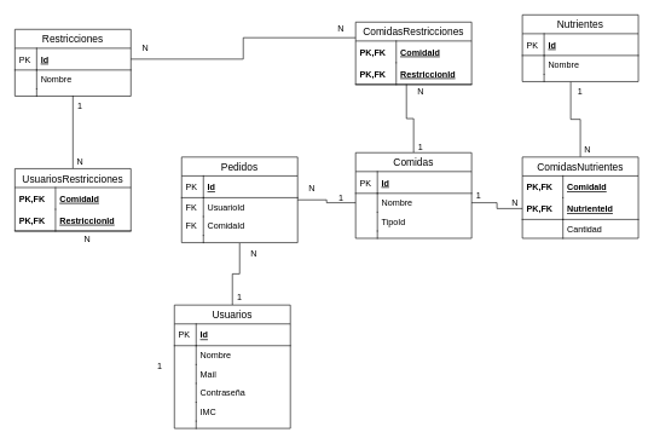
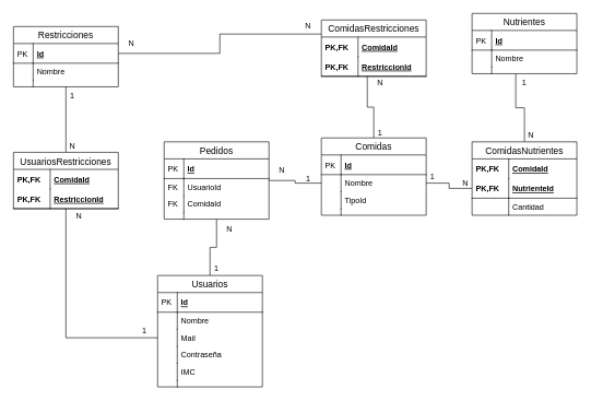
  <mxCell id="0" />
  <mxCell id="1" parent="0" />
  <mxCell id="2" style="edgeStyle=orthogonalEdgeStyle;rounded=0;orthogonalLoop=1;jettySize=auto;html=1;exitX=0.5;exitY=0;exitDx=0;exitDy=0;entryX=0.438;entryY=0.993;entryDx=0;entryDy=0;entryPerimeter=0;endArrow=none;endFill=0;" edge="1" parent="1" source="3" target="44"><mxGeometry relative="1" as="geometry" /></mxCell>
  <mxCell id="3" value="Comidas" style="swimlane;fontStyle=0;childLayout=stackLayout;horizontal=1;startSize=26;horizontalStack=0;resizeParent=1;resizeParentMax=0;resizeLast=0;collapsible=1;marginBottom=0;align=center;fontSize=14;" vertex="1" parent="1"><mxGeometry x="490" y="210" width="160" height="118" as="geometry" /></mxCell>
  <mxCell id="4" value="Id" style="shape=partialRectangle;top=0;left=0;right=0;bottom=1;align=left;verticalAlign=middle;fillColor=none;spacingLeft=34;spacingRight=4;overflow=hidden;rotatable=0;points=[[0,0.5],[1,0.5]];portConstraint=eastwest;dropTarget=0;fontStyle=5;fontSize=12;" vertex="1" parent="3"><mxGeometry y="26" width="160" height="30" as="geometry" /></mxCell>
  <mxCell id="5" value="PK" style="shape=partialRectangle;top=0;left=0;bottom=0;fillColor=none;align=left;verticalAlign=middle;spacingLeft=4;spacingRight=4;overflow=hidden;rotatable=0;points=[];portConstraint=eastwest;part=1;fontSize=12;" vertex="1" connectable="0" parent="4"><mxGeometry width="30" height="30" as="geometry" /></mxCell>
  <mxCell id="6" value="Nombre" style="shape=partialRectangle;top=0;left=0;right=0;bottom=0;align=left;verticalAlign=top;fillColor=none;spacingLeft=34;spacingRight=4;overflow=hidden;rotatable=0;points=[[0,0.5],[1,0.5]];portConstraint=eastwest;dropTarget=0;fontSize=12;" vertex="1" parent="3"><mxGeometry y="56" width="160" height="26" as="geometry" /></mxCell>
  <mxCell id="7" value="" style="shape=partialRectangle;top=0;left=0;bottom=0;fillColor=none;align=left;verticalAlign=top;spacingLeft=4;spacingRight=4;overflow=hidden;rotatable=0;points=[];portConstraint=eastwest;part=1;fontSize=12;" vertex="1" connectable="0" parent="6"><mxGeometry width="30" height="26" as="geometry" /></mxCell>
  <mxCell id="8" value="TipoId" style="shape=partialRectangle;top=0;left=0;right=0;bottom=0;align=left;verticalAlign=top;fillColor=none;spacingLeft=34;spacingRight=4;overflow=hidden;rotatable=0;points=[[0,0.5],[1,0.5]];portConstraint=eastwest;dropTarget=0;fontSize=12;" vertex="1" parent="3"><mxGeometry y="82" width="160" height="26" as="geometry" /></mxCell>
  <mxCell id="9" value="" style="shape=partialRectangle;top=0;left=0;bottom=0;fillColor=none;align=left;verticalAlign=top;spacingLeft=4;spacingRight=4;overflow=hidden;rotatable=0;points=[];portConstraint=eastwest;part=1;fontSize=12;" vertex="1" connectable="0" parent="8"><mxGeometry width="30" height="26" as="geometry" /></mxCell>
  <mxCell id="10" value="" style="shape=partialRectangle;top=0;left=0;right=0;bottom=0;align=left;verticalAlign=top;fillColor=none;spacingLeft=34;spacingRight=4;overflow=hidden;rotatable=0;points=[[0,0.5],[1,0.5]];portConstraint=eastwest;dropTarget=0;fontSize=12;" vertex="1" parent="3"><mxGeometry y="108" width="160" height="10" as="geometry" /></mxCell>
  <mxCell id="11" value="" style="shape=partialRectangle;top=0;left=0;bottom=0;fillColor=none;align=left;verticalAlign=top;spacingLeft=4;spacingRight=4;overflow=hidden;rotatable=0;points=[];portConstraint=eastwest;part=1;fontSize=12;" vertex="1" connectable="0" parent="10"><mxGeometry width="30" height="10" as="geometry" /></mxCell>
  <mxCell id="12" style="edgeStyle=orthogonalEdgeStyle;rounded=0;orthogonalLoop=1;jettySize=auto;html=1;exitX=0.5;exitY=0;exitDx=0;exitDy=0;entryX=0.5;entryY=1.068;entryDx=0;entryDy=0;entryPerimeter=0;endArrow=none;endFill=0;" edge="1" parent="1" source="13" target="61"><mxGeometry relative="1" as="geometry" /></mxCell>
  <mxCell id="13" value="Usuarios" style="swimlane;fontStyle=0;childLayout=stackLayout;horizontal=1;startSize=26;horizontalStack=0;resizeParent=1;resizeParentMax=0;resizeLast=0;collapsible=1;marginBottom=0;align=center;fontSize=14;" vertex="1" parent="1"><mxGeometry x="240" y="420" width="160" height="170" as="geometry" /></mxCell>
  <mxCell id="14" value="Id" style="shape=partialRectangle;top=0;left=0;right=0;bottom=1;align=left;verticalAlign=middle;fillColor=none;spacingLeft=34;spacingRight=4;overflow=hidden;rotatable=0;points=[[0,0.5],[1,0.5]];portConstraint=eastwest;dropTarget=0;fontStyle=5;fontSize=12;" vertex="1" parent="13"><mxGeometry y="26" width="160" height="30" as="geometry" /></mxCell>
  <mxCell id="15" value="PK" style="shape=partialRectangle;top=0;left=0;bottom=0;fillColor=none;align=left;verticalAlign=middle;spacingLeft=4;spacingRight=4;overflow=hidden;rotatable=0;points=[];portConstraint=eastwest;part=1;fontSize=12;" vertex="1" connectable="0" parent="14"><mxGeometry width="30" height="30" as="geometry" /></mxCell>
  <mxCell id="16" value="Nombre" style="shape=partialRectangle;top=0;left=0;right=0;bottom=0;align=left;verticalAlign=top;fillColor=none;spacingLeft=34;spacingRight=4;overflow=hidden;rotatable=0;points=[[0,0.5],[1,0.5]];portConstraint=eastwest;dropTarget=0;fontSize=12;" vertex="1" parent="13"><mxGeometry y="56" width="160" height="26" as="geometry" /></mxCell>
  <mxCell id="17" value="" style="shape=partialRectangle;top=0;left=0;bottom=0;fillColor=none;align=left;verticalAlign=top;spacingLeft=4;spacingRight=4;overflow=hidden;rotatable=0;points=[];portConstraint=eastwest;part=1;fontSize=12;" vertex="1" connectable="0" parent="16"><mxGeometry width="30" height="26" as="geometry" /></mxCell>
  <mxCell id="18" value="Mail" style="shape=partialRectangle;top=0;left=0;right=0;bottom=0;align=left;verticalAlign=top;fillColor=none;spacingLeft=34;spacingRight=4;overflow=hidden;rotatable=0;points=[[0,0.5],[1,0.5]];portConstraint=eastwest;dropTarget=0;fontSize=12;" vertex="1" parent="13"><mxGeometry y="82" width="160" height="26" as="geometry" /></mxCell>
  <mxCell id="19" value="" style="shape=partialRectangle;top=0;left=0;bottom=0;fillColor=none;align=left;verticalAlign=top;spacingLeft=4;spacingRight=4;overflow=hidden;rotatable=0;points=[];portConstraint=eastwest;part=1;fontSize=12;" vertex="1" connectable="0" parent="18"><mxGeometry width="30" height="26" as="geometry" /></mxCell>
  <mxCell id="20" value="Contraseña" style="shape=partialRectangle;top=0;left=0;right=0;bottom=0;align=left;verticalAlign=top;fillColor=none;spacingLeft=34;spacingRight=4;overflow=hidden;rotatable=0;points=[[0,0.5],[1,0.5]];portConstraint=eastwest;dropTarget=0;fontSize=12;" vertex="1" parent="13"><mxGeometry y="108" width="160" height="26" as="geometry" /></mxCell>
  <mxCell id="21" value="" style="shape=partialRectangle;top=0;left=0;bottom=0;fillColor=none;align=left;verticalAlign=top;spacingLeft=4;spacingRight=4;overflow=hidden;rotatable=0;points=[];portConstraint=eastwest;part=1;fontSize=12;" vertex="1" connectable="0" parent="20"><mxGeometry width="30" height="26" as="geometry" /></mxCell>
  <mxCell id="22" value="IMC" style="shape=partialRectangle;top=0;left=0;right=0;bottom=0;align=left;verticalAlign=top;fillColor=none;spacingLeft=34;spacingRight=4;overflow=hidden;rotatable=0;points=[[0,0.5],[1,0.5]];portConstraint=eastwest;dropTarget=0;fontSize=12;" vertex="1" parent="13"><mxGeometry y="134" width="160" height="26" as="geometry" /></mxCell>
  <mxCell id="23" value="" style="shape=partialRectangle;top=0;left=0;bottom=0;fillColor=none;align=left;verticalAlign=top;spacingLeft=4;spacingRight=4;overflow=hidden;rotatable=0;points=[];portConstraint=eastwest;part=1;fontSize=12;" vertex="1" connectable="0" parent="22"><mxGeometry width="30" height="26" as="geometry" /></mxCell>
  <mxCell id="24" value="" style="shape=partialRectangle;top=0;left=0;right=0;bottom=0;align=left;verticalAlign=top;fillColor=none;spacingLeft=34;spacingRight=4;overflow=hidden;rotatable=0;points=[[0,0.5],[1,0.5]];portConstraint=eastwest;dropTarget=0;fontSize=12;" vertex="1" parent="13"><mxGeometry y="160" width="160" height="10" as="geometry" /></mxCell>
  <mxCell id="25" value="" style="shape=partialRectangle;top=0;left=0;bottom=0;fillColor=none;align=left;verticalAlign=top;spacingLeft=4;spacingRight=4;overflow=hidden;rotatable=0;points=[];portConstraint=eastwest;part=1;fontSize=12;" vertex="1" connectable="0" parent="24"><mxGeometry width="30" height="10" as="geometry" /></mxCell>
  <mxCell id="26" style="edgeStyle=orthogonalEdgeStyle;rounded=0;orthogonalLoop=1;jettySize=auto;html=1;entryX=0.417;entryY=1.046;entryDx=0;entryDy=0;entryPerimeter=0;endArrow=none;endFill=0;" edge="1" parent="1" source="27" target="39"><mxGeometry relative="1" as="geometry" /></mxCell>
  <mxCell id="27" value="ComidasNutrientes" style="swimlane;fontStyle=0;childLayout=stackLayout;horizontal=1;startSize=26;horizontalStack=0;resizeParent=1;resizeParentMax=0;resizeLast=0;collapsible=1;marginBottom=0;align=center;fontSize=14;" vertex="1" parent="1"><mxGeometry x="720" y="216" width="160" height="112" as="geometry" /></mxCell>
  <mxCell id="28" value="ComidaId" style="shape=partialRectangle;top=0;left=0;right=0;bottom=0;align=left;verticalAlign=middle;fillColor=none;spacingLeft=60;spacingRight=4;overflow=hidden;rotatable=0;points=[[0,0.5],[1,0.5]];portConstraint=eastwest;dropTarget=0;fontStyle=5;fontSize=12;" vertex="1" parent="27"><mxGeometry y="26" width="160" height="30" as="geometry" /></mxCell>
  <mxCell id="29" value="PK,FK" style="shape=partialRectangle;fontStyle=1;top=0;left=0;bottom=0;fillColor=none;align=left;verticalAlign=middle;spacingLeft=4;spacingRight=4;overflow=hidden;rotatable=0;points=[];portConstraint=eastwest;part=1;fontSize=12;" vertex="1" connectable="0" parent="28"><mxGeometry width="56" height="30" as="geometry" /></mxCell>
  <mxCell id="30" value="NutrienteId" style="shape=partialRectangle;top=0;left=0;right=0;bottom=1;align=left;verticalAlign=middle;fillColor=none;spacingLeft=60;spacingRight=4;overflow=hidden;rotatable=0;points=[[0,0.5],[1,0.5]];portConstraint=eastwest;dropTarget=0;fontStyle=5;fontSize=12;" vertex="1" parent="27"><mxGeometry y="56" width="160" height="30" as="geometry" /></mxCell>
  <mxCell id="31" value="PK,FK" style="shape=partialRectangle;fontStyle=1;top=0;left=0;bottom=0;fillColor=none;align=left;verticalAlign=middle;spacingLeft=4;spacingRight=4;overflow=hidden;rotatable=0;points=[];portConstraint=eastwest;part=1;fontSize=12;" vertex="1" connectable="0" parent="30"><mxGeometry width="56" height="30" as="geometry" /></mxCell>
  <mxCell id="32" value="Cantidad" style="shape=partialRectangle;top=0;left=0;right=0;bottom=0;align=left;verticalAlign=top;fillColor=none;spacingLeft=60;spacingRight=4;overflow=hidden;rotatable=0;points=[[0,0.5],[1,0.5]];portConstraint=eastwest;dropTarget=0;fontSize=12;" vertex="1" parent="27"><mxGeometry y="86" width="160" height="26" as="geometry" /></mxCell>
  <mxCell id="33" value="" style="shape=partialRectangle;top=0;left=0;bottom=0;fillColor=none;align=left;verticalAlign=top;spacingLeft=4;spacingRight=4;overflow=hidden;rotatable=0;points=[];portConstraint=eastwest;part=1;fontSize=12;" vertex="1" connectable="0" parent="32"><mxGeometry width="56" height="26" as="geometry" /></mxCell>
  <mxCell id="34" value="Nutrientes" style="swimlane;fontStyle=0;childLayout=stackLayout;horizontal=1;startSize=26;horizontalStack=0;resizeParent=1;resizeParentMax=0;resizeLast=0;collapsible=1;marginBottom=0;align=center;fontSize=14;" vertex="1" parent="1"><mxGeometry x="720" y="20" width="160" height="92" as="geometry" /></mxCell>
  <mxCell id="35" value="Id" style="shape=partialRectangle;top=0;left=0;right=0;bottom=1;align=left;verticalAlign=middle;fillColor=none;spacingLeft=34;spacingRight=4;overflow=hidden;rotatable=0;points=[[0,0.5],[1,0.5]];portConstraint=eastwest;dropTarget=0;fontStyle=5;fontSize=12;" vertex="1" parent="34"><mxGeometry y="26" width="160" height="30" as="geometry" /></mxCell>
  <mxCell id="36" value="PK" style="shape=partialRectangle;top=0;left=0;bottom=0;fillColor=none;align=left;verticalAlign=middle;spacingLeft=4;spacingRight=4;overflow=hidden;rotatable=0;points=[];portConstraint=eastwest;part=1;fontSize=12;" vertex="1" connectable="0" parent="35"><mxGeometry width="30" height="30" as="geometry" /></mxCell>
  <mxCell id="37" value="Nombre" style="shape=partialRectangle;top=0;left=0;right=0;bottom=0;align=left;verticalAlign=top;fillColor=none;spacingLeft=34;spacingRight=4;overflow=hidden;rotatable=0;points=[[0,0.5],[1,0.5]];portConstraint=eastwest;dropTarget=0;fontSize=12;" vertex="1" parent="34"><mxGeometry y="56" width="160" height="26" as="geometry" /></mxCell>
  <mxCell id="38" value="" style="shape=partialRectangle;top=0;left=0;bottom=0;fillColor=none;align=left;verticalAlign=top;spacingLeft=4;spacingRight=4;overflow=hidden;rotatable=0;points=[];portConstraint=eastwest;part=1;fontSize=12;" vertex="1" connectable="0" parent="37"><mxGeometry width="30" height="26" as="geometry" /></mxCell>
  <mxCell id="39" value="" style="shape=partialRectangle;top=0;left=0;right=0;bottom=0;align=left;verticalAlign=top;fillColor=none;spacingLeft=34;spacingRight=4;overflow=hidden;rotatable=0;points=[[0,0.5],[1,0.5]];portConstraint=eastwest;dropTarget=0;fontSize=12;" vertex="1" parent="34"><mxGeometry y="82" width="160" height="10" as="geometry" /></mxCell>
  <mxCell id="40" value="" style="shape=partialRectangle;top=0;left=0;bottom=0;fillColor=none;align=left;verticalAlign=top;spacingLeft=4;spacingRight=4;overflow=hidden;rotatable=0;points=[];portConstraint=eastwest;part=1;fontSize=12;" vertex="1" connectable="0" parent="39"><mxGeometry width="30" height="10" as="geometry" /></mxCell>
  <mxCell id="41" value="ComidasRestricciones" style="swimlane;fontStyle=0;childLayout=stackLayout;horizontal=1;startSize=26;horizontalStack=0;resizeParent=1;resizeParentMax=0;resizeLast=0;collapsible=1;marginBottom=0;align=center;fontSize=14;" vertex="1" parent="1"><mxGeometry x="490" y="30" width="160" height="86" as="geometry" /></mxCell>
  <mxCell id="42" value="ComidaId" style="shape=partialRectangle;top=0;left=0;right=0;bottom=0;align=left;verticalAlign=middle;fillColor=none;spacingLeft=60;spacingRight=4;overflow=hidden;rotatable=0;points=[[0,0.5],[1,0.5]];portConstraint=eastwest;dropTarget=0;fontStyle=5;fontSize=12;" vertex="1" parent="41"><mxGeometry y="26" width="160" height="30" as="geometry" /></mxCell>
  <mxCell id="43" value="PK,FK" style="shape=partialRectangle;fontStyle=1;top=0;left=0;bottom=0;fillColor=none;align=left;verticalAlign=middle;spacingLeft=4;spacingRight=4;overflow=hidden;rotatable=0;points=[];portConstraint=eastwest;part=1;fontSize=12;" vertex="1" connectable="0" parent="42"><mxGeometry width="56" height="30" as="geometry" /></mxCell>
  <mxCell id="44" value="RestriccionId" style="shape=partialRectangle;top=0;left=0;right=0;bottom=1;align=left;verticalAlign=middle;fillColor=none;spacingLeft=60;spacingRight=4;overflow=hidden;rotatable=0;points=[[0,0.5],[1,0.5]];portConstraint=eastwest;dropTarget=0;fontStyle=5;fontSize=12;" vertex="1" parent="41"><mxGeometry y="56" width="160" height="30" as="geometry" /></mxCell>
  <mxCell id="45" value="PK,FK" style="shape=partialRectangle;fontStyle=1;top=0;left=0;bottom=0;fillColor=none;align=left;verticalAlign=middle;spacingLeft=4;spacingRight=4;overflow=hidden;rotatable=0;points=[];portConstraint=eastwest;part=1;fontSize=12;" vertex="1" connectable="0" parent="44"><mxGeometry width="56" height="30" as="geometry" /></mxCell>
  <mxCell id="46" value="Restricciones" style="swimlane;fontStyle=0;childLayout=stackLayout;horizontal=1;startSize=26;horizontalStack=0;resizeParent=1;resizeParentMax=0;resizeLast=0;collapsible=1;marginBottom=0;align=center;fontSize=14;" vertex="1" parent="1"><mxGeometry x="20" y="40" width="160" height="92" as="geometry" /></mxCell>
  <mxCell id="47" value="Id" style="shape=partialRectangle;top=0;left=0;right=0;bottom=1;align=left;verticalAlign=middle;fillColor=none;spacingLeft=34;spacingRight=4;overflow=hidden;rotatable=0;points=[[0,0.5],[1,0.5]];portConstraint=eastwest;dropTarget=0;fontStyle=5;fontSize=12;" vertex="1" parent="46"><mxGeometry y="26" width="160" height="30" as="geometry" /></mxCell>
  <mxCell id="48" value="PK" style="shape=partialRectangle;top=0;left=0;bottom=0;fillColor=none;align=left;verticalAlign=middle;spacingLeft=4;spacingRight=4;overflow=hidden;rotatable=0;points=[];portConstraint=eastwest;part=1;fontSize=12;" vertex="1" connectable="0" parent="47"><mxGeometry width="30" height="30" as="geometry" /></mxCell>
  <mxCell id="49" value="Nombre" style="shape=partialRectangle;top=0;left=0;right=0;bottom=0;align=left;verticalAlign=top;fillColor=none;spacingLeft=34;spacingRight=4;overflow=hidden;rotatable=0;points=[[0,0.5],[1,0.5]];portConstraint=eastwest;dropTarget=0;fontSize=12;" vertex="1" parent="46"><mxGeometry y="56" width="160" height="26" as="geometry" /></mxCell>
  <mxCell id="50" value="" style="shape=partialRectangle;top=0;left=0;bottom=0;fillColor=none;align=left;verticalAlign=top;spacingLeft=4;spacingRight=4;overflow=hidden;rotatable=0;points=[];portConstraint=eastwest;part=1;fontSize=12;" vertex="1" connectable="0" parent="49"><mxGeometry width="30" height="26" as="geometry" /></mxCell>
  <mxCell id="51" value="" style="shape=partialRectangle;top=0;left=0;right=0;bottom=0;align=left;verticalAlign=top;fillColor=none;spacingLeft=34;spacingRight=4;overflow=hidden;rotatable=0;points=[[0,0.5],[1,0.5]];portConstraint=eastwest;dropTarget=0;fontSize=12;" vertex="1" parent="46"><mxGeometry y="82" width="160" height="10" as="geometry" /></mxCell>
  <mxCell id="52" value="" style="shape=partialRectangle;top=0;left=0;bottom=0;fillColor=none;align=left;verticalAlign=top;spacingLeft=4;spacingRight=4;overflow=hidden;rotatable=0;points=[];portConstraint=eastwest;part=1;fontSize=12;" vertex="1" connectable="0" parent="51"><mxGeometry width="30" height="10" as="geometry" /></mxCell>
  <mxCell id="53" style="edgeStyle=orthogonalEdgeStyle;rounded=0;orthogonalLoop=1;jettySize=auto;html=1;entryX=0;entryY=0.5;entryDx=0;entryDy=0;endArrow=none;endFill=0;" edge="1" parent="1" source="54" target="6"><mxGeometry relative="1" as="geometry" /></mxCell>
  <mxCell id="54" value="Pedidos" style="swimlane;fontStyle=0;childLayout=stackLayout;horizontal=1;startSize=26;horizontalStack=0;resizeParent=1;resizeParentMax=0;resizeLast=0;collapsible=1;marginBottom=0;align=center;fontSize=14;" vertex="1" parent="1"><mxGeometry x="250" y="216" width="160" height="118" as="geometry" /></mxCell>
  <mxCell id="55" value="Id" style="shape=partialRectangle;top=0;left=0;right=0;bottom=1;align=left;verticalAlign=middle;fillColor=none;spacingLeft=34;spacingRight=4;overflow=hidden;rotatable=0;points=[[0,0.5],[1,0.5]];portConstraint=eastwest;dropTarget=0;fontStyle=5;fontSize=12;" vertex="1" parent="54"><mxGeometry y="26" width="160" height="30" as="geometry" /></mxCell>
  <mxCell id="56" value="PK" style="shape=partialRectangle;top=0;left=0;bottom=0;fillColor=none;align=left;verticalAlign=middle;spacingLeft=4;spacingRight=4;overflow=hidden;rotatable=0;points=[];portConstraint=eastwest;part=1;fontSize=12;" vertex="1" connectable="0" parent="55"><mxGeometry width="30" height="30" as="geometry" /></mxCell>
  <mxCell id="57" value="UsuarioId" style="shape=partialRectangle;top=0;left=0;right=0;bottom=0;align=left;verticalAlign=top;fillColor=none;spacingLeft=34;spacingRight=4;overflow=hidden;rotatable=0;points=[[0,0.5],[1,0.5]];portConstraint=eastwest;dropTarget=0;fontSize=12;" vertex="1" parent="54"><mxGeometry y="56" width="160" height="26" as="geometry" /></mxCell>
  <mxCell id="58" value="FK" style="shape=partialRectangle;top=0;left=0;bottom=0;fillColor=none;align=left;verticalAlign=top;spacingLeft=4;spacingRight=4;overflow=hidden;rotatable=0;points=[];portConstraint=eastwest;part=1;fontSize=12;" vertex="1" connectable="0" parent="57"><mxGeometry width="30" height="26" as="geometry" /></mxCell>
  <mxCell id="59" value="ComidaId" style="shape=partialRectangle;top=0;left=0;right=0;bottom=0;align=left;verticalAlign=top;fillColor=none;spacingLeft=34;spacingRight=4;overflow=hidden;rotatable=0;points=[[0,0.5],[1,0.5]];portConstraint=eastwest;dropTarget=0;fontSize=12;" vertex="1" parent="54"><mxGeometry y="82" width="160" height="26" as="geometry" /></mxCell>
  <mxCell id="60" value="FK" style="shape=partialRectangle;top=0;left=0;bottom=0;fillColor=none;align=left;verticalAlign=top;spacingLeft=4;spacingRight=4;overflow=hidden;rotatable=0;points=[];portConstraint=eastwest;part=1;fontSize=12;" vertex="1" connectable="0" parent="59"><mxGeometry width="30" height="26" as="geometry" /></mxCell>
  <mxCell id="61" value="" style="shape=partialRectangle;top=0;left=0;right=0;bottom=0;align=left;verticalAlign=top;fillColor=none;spacingLeft=34;spacingRight=4;overflow=hidden;rotatable=0;points=[[0,0.5],[1,0.5]];portConstraint=eastwest;dropTarget=0;fontSize=12;" vertex="1" parent="54"><mxGeometry y="108" width="160" height="10" as="geometry" /></mxCell>
  <mxCell id="62" value="" style="shape=partialRectangle;top=0;left=0;bottom=0;fillColor=none;align=left;verticalAlign=top;spacingLeft=4;spacingRight=4;overflow=hidden;rotatable=0;points=[];portConstraint=eastwest;part=1;fontSize=12;" vertex="1" connectable="0" parent="61"><mxGeometry width="30" height="10" as="geometry" /></mxCell>
+ <mxCell id="63" style="rounded=0;orthogonalLoop=1;jettySize=auto;html=1;entryX=0;entryY=0.5;entryDx=0;entryDy=0;edgeStyle=orthogonalEdgeStyle;endArrow=none;endFill=0;" edge="1" parent="1" source="65" target="18"><mxGeometry relative="1" as="geometry" /></mxCell>
  <mxCell id="64" style="edgeStyle=orthogonalEdgeStyle;rounded=0;orthogonalLoop=1;jettySize=auto;html=1;entryX=0.5;entryY=0.935;entryDx=0;entryDy=0;entryPerimeter=0;endArrow=none;endFill=0;" edge="1" parent="1" source="65" target="51"><mxGeometry relative="1" as="geometry" /></mxCell>
  <mxCell id="65" value="UsuariosRestricciones" style="swimlane;fontStyle=0;childLayout=stackLayout;horizontal=1;startSize=26;horizontalStack=0;resizeParent=1;resizeParentMax=0;resizeLast=0;collapsible=1;marginBottom=0;align=center;fontSize=14;" vertex="1" parent="1"><mxGeometry x="20" y="232" width="160" height="86" as="geometry" /></mxCell>
  <mxCell id="66" value="ComidaId" style="shape=partialRectangle;top=0;left=0;right=0;bottom=0;align=left;verticalAlign=middle;fillColor=none;spacingLeft=60;spacingRight=4;overflow=hidden;rotatable=0;points=[[0,0.5],[1,0.5]];portConstraint=eastwest;dropTarget=0;fontStyle=5;fontSize=12;" vertex="1" parent="65"><mxGeometry y="26" width="160" height="30" as="geometry" /></mxCell>
  <mxCell id="67" value="PK,FK" style="shape=partialRectangle;fontStyle=1;top=0;left=0;bottom=0;fillColor=none;align=left;verticalAlign=middle;spacingLeft=4;spacingRight=4;overflow=hidden;rotatable=0;points=[];portConstraint=eastwest;part=1;fontSize=12;" vertex="1" connectable="0" parent="66"><mxGeometry width="56" height="30" as="geometry" /></mxCell>
  <mxCell id="68" value="RestriccionId" style="shape=partialRectangle;top=0;left=0;right=0;bottom=1;align=left;verticalAlign=middle;fillColor=none;spacingLeft=60;spacingRight=4;overflow=hidden;rotatable=0;points=[[0,0.5],[1,0.5]];portConstraint=eastwest;dropTarget=0;fontStyle=5;fontSize=12;" vertex="1" parent="65"><mxGeometry y="56" width="160" height="30" as="geometry" /></mxCell>
  <mxCell id="69" value="PK,FK" style="shape=partialRectangle;fontStyle=1;top=0;left=0;bottom=0;fillColor=none;align=left;verticalAlign=middle;spacingLeft=4;spacingRight=4;overflow=hidden;rotatable=0;points=[];portConstraint=eastwest;part=1;fontSize=12;" vertex="1" connectable="0" parent="68"><mxGeometry width="56" height="30" as="geometry" /></mxCell>
  <mxCell id="70" style="edgeStyle=orthogonalEdgeStyle;rounded=0;orthogonalLoop=1;jettySize=auto;html=1;entryX=0;entryY=0.25;entryDx=0;entryDy=0;endArrow=none;endFill=0;" edge="1" parent="1" source="47" target="41"><mxGeometry relative="1" as="geometry" /></mxCell>
  <mxCell id="71" style="edgeStyle=orthogonalEdgeStyle;rounded=0;orthogonalLoop=1;jettySize=auto;html=1;entryX=0;entryY=0.5;entryDx=0;entryDy=0;endArrow=none;endFill=0;" edge="1" parent="1" source="6" target="30"><mxGeometry relative="1" as="geometry" /></mxCell>
  <mxCell id="72" value="N" style="text;html=1;strokeColor=none;fillColor=none;align=center;verticalAlign=middle;whiteSpace=wrap;rounded=0;" vertex="1" parent="1"><mxGeometry x="410" y="250" width="40" height="20" as="geometry" /></mxCell>
  <mxCell id="73" value="N" style="text;html=1;strokeColor=none;fillColor=none;align=center;verticalAlign=middle;whiteSpace=wrap;rounded=0;" vertex="1" parent="1"><mxGeometry x="330" y="340" width="40" height="20" as="geometry" /></mxCell>
  <mxCell id="74" value="N" style="text;html=1;strokeColor=none;fillColor=none;align=center;verticalAlign=middle;whiteSpace=wrap;rounded=0;" vertex="1" parent="1"><mxGeometry x="690" y="270" width="40" height="20" as="geometry" /></mxCell>
  <mxCell id="75" value="N" style="text;html=1;strokeColor=none;fillColor=none;align=center;verticalAlign=middle;whiteSpace=wrap;rounded=0;" vertex="1" parent="1"><mxGeometry x="790" y="196" width="40" height="20" as="geometry" /></mxCell>
  <mxCell id="76" value="N" style="text;html=1;strokeColor=none;fillColor=none;align=center;verticalAlign=middle;whiteSpace=wrap;rounded=0;" vertex="1" parent="1"><mxGeometry x="560" y="116" width="40" height="20" as="geometry" /></mxCell>
  <mxCell id="77" value="N" style="text;html=1;strokeColor=none;fillColor=none;align=center;verticalAlign=middle;whiteSpace=wrap;rounded=0;" vertex="1" parent="1"><mxGeometry x="450" y="30" width="40" height="20" as="geometry" /></mxCell>
  <mxCell id="78" value="N" style="text;html=1;strokeColor=none;fillColor=none;align=center;verticalAlign=middle;whiteSpace=wrap;rounded=0;" vertex="1" parent="1"><mxGeometry x="180" y="56" width="40" height="20" as="geometry" /></mxCell>
  <mxCell id="79" value="N" style="text;html=1;strokeColor=none;fillColor=none;align=center;verticalAlign=middle;whiteSpace=wrap;rounded=0;" vertex="1" parent="1"><mxGeometry x="100" y="320" width="40" height="20" as="geometry" /></mxCell>
  <mxCell id="80" value="N" style="text;html=1;strokeColor=none;fillColor=none;align=center;verticalAlign=middle;whiteSpace=wrap;rounded=0;" vertex="1" parent="1"><mxGeometry y="212" width="40" height="20" as="geometry" x="90" /></mxCell>
  <mxCell id="81" value="1" style="text;html=1;strokeColor=none;fillColor=none;align=center;verticalAlign=middle;whiteSpace=wrap;rounded=0;" vertex="1" parent="1"><mxGeometry x="310" y="400" width="40" height="20" as="geometry" /></mxCell>
  <mxCell id="82" value="1" style="text;html=1;strokeColor=none;fillColor=none;align=center;verticalAlign=middle;whiteSpace=wrap;rounded=0;" vertex="1" parent="1"><mxGeometry x="200" y="495" width="40" height="20" as="geometry" /></mxCell>
  <mxCell id="83" value="1" style="text;html=1;strokeColor=none;fillColor=none;align=center;verticalAlign=middle;whiteSpace=wrap;rounded=0;" vertex="1" parent="1"><mxGeometry x="450" y="262" width="40" height="20" as="geometry" /></mxCell>
  <mxCell id="84" value="1" style="text;html=1;strokeColor=none;fillColor=none;align=center;verticalAlign=middle;whiteSpace=wrap;rounded=0;" vertex="1" parent="1"><mxGeometry x="560" y="192" width="40" height="20" as="geometry" /></mxCell>
  <mxCell id="85" value="1" style="text;html=1;strokeColor=none;fillColor=none;align=center;verticalAlign=middle;whiteSpace=wrap;rounded=0;" vertex="1" parent="1"><mxGeometry x="640" y="259" width="40" height="20" as="geometry" /></mxCell>
  <mxCell id="86" value="1" style="text;html=1;strokeColor=none;fillColor=none;align=center;verticalAlign=middle;whiteSpace=wrap;rounded=0;" vertex="1" parent="1"><mxGeometry x="780" y="116" width="40" height="20" as="geometry" /></mxCell>
  <mxCell id="87" value="1" style="text;html=1;strokeColor=none;fillColor=none;align=center;verticalAlign=middle;whiteSpace=wrap;rounded=0;" vertex="1" parent="1"><mxGeometry y="136" width="40" height="20" as="geometry" x="90" /></mxCell>
